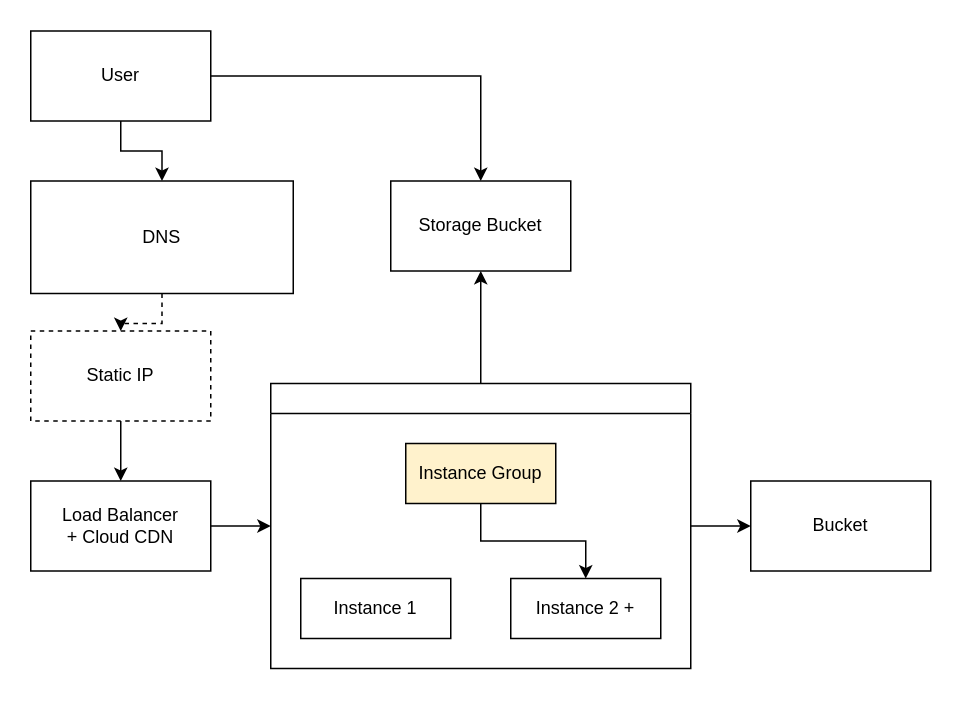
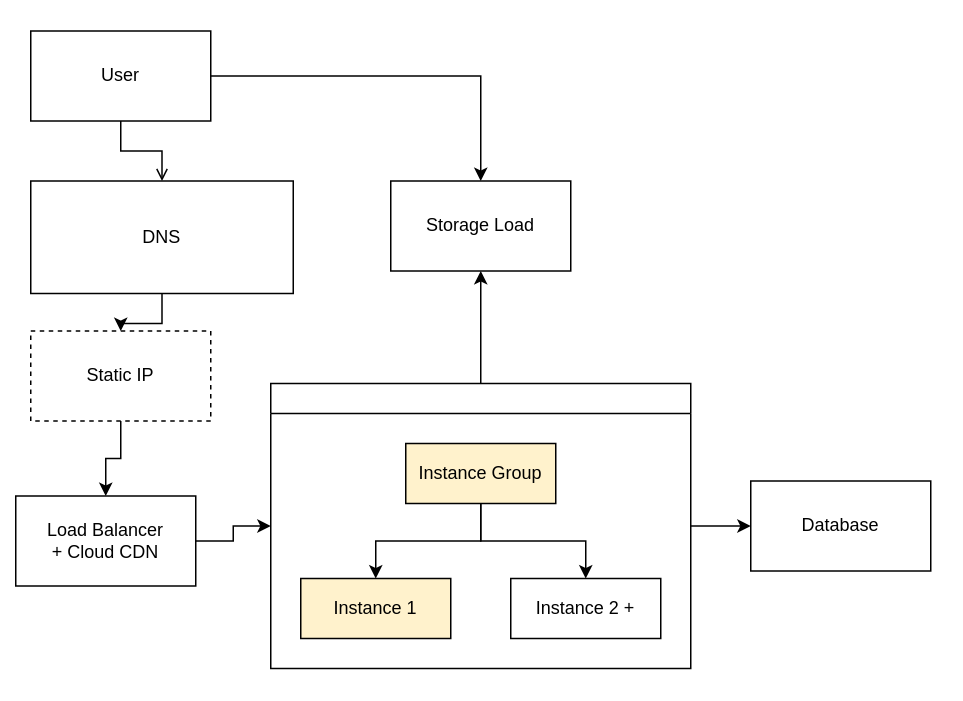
  <mxCell id="0" />
  <mxCell id="1" parent="0" />
  <mxCell id="2" value="" style="edgeStyle=orthogonalEdgeStyle;rounded=0;orthogonalLoop=1;jettySize=auto;html=1;" edge="1" parent="1" source="4" target="12"><mxGeometry relative="1" as="geometry" /></mxCell>
- <mxCell id="3" value="" style="edgeStyle=orthogonalEdgeStyle;rounded=0;orthogonalLoop=1;jettySize=auto;html=1;" edge="1" parent="1" source="4" target="6"><mxGeometry relative="1" as="geometry" /></mxCell>
+ <mxCell id="3" value="" style="edgeStyle=orthogonalEdgeStyle;rounded=0;orthogonalLoop=1;jettySize=auto;html=1;endArrow=open;" edge="1" parent="1" source="4" target="6"><mxGeometry relative="1" as="geometry" /></mxCell>
  <mxCell id="4" value="&lt;div&gt;User&lt;/div&gt;" style="rounded=0;whiteSpace=wrap;html=1;" vertex="1" parent="1"><mxGeometry x="20" y="20" width="120" height="60" as="geometry" /></mxCell>
- <mxCell id="5" value="" style="edgeStyle=orthogonalEdgeStyle;rounded=0;orthogonalLoop=1;jettySize=auto;html=1;dashed=1;" edge="1" parent="1" source="6" target="9"><mxGeometry relative="1" as="geometry" /></mxCell>
+ <mxCell id="5" value="" style="edgeStyle=orthogonalEdgeStyle;rounded=0;orthogonalLoop=1;jettySize=auto;html=1;" edge="1" parent="1" source="6" target="9"><mxGeometry relative="1" as="geometry" /></mxCell>
  <mxCell id="6" value="DNS" style="rounded=0;whiteSpace=wrap;html=1;" vertex="1" parent="1"><mxGeometry x="20" y="120" width="175" height="75" as="geometry" /></mxCell>
- <mxCell id="7" value="Bucket" style="rounded=0;whiteSpace=wrap;html=1;" vertex="1" parent="1"><mxGeometry x="500" y="320" width="120" height="60" as="geometry" /></mxCell>
+ <mxCell id="7" value="Database" style="rounded=0;whiteSpace=wrap;html=1;" vertex="1" parent="1"><mxGeometry x="500" y="320" width="120" height="60" as="geometry" /></mxCell>
  <mxCell id="8" value="" style="edgeStyle=orthogonalEdgeStyle;rounded=0;orthogonalLoop=1;jettySize=auto;html=1;" edge="1" parent="1" source="9" target="11"><mxGeometry relative="1" as="geometry" /></mxCell>
  <mxCell id="9" value="Static IP" style="rounded=0;whiteSpace=wrap;html=1;dashed=1;" vertex="1" parent="1"><mxGeometry x="20" y="220" width="120" height="60" as="geometry" /></mxCell>
  <mxCell id="10" style="edgeStyle=orthogonalEdgeStyle;rounded=0;orthogonalLoop=1;jettySize=auto;html=1;entryX=0;entryY=0.5;entryDx=0;entryDy=0;" edge="1" parent="1" source="11" target="15"><mxGeometry relative="1" as="geometry" /></mxCell>
- <mxCell id="11" value="&lt;div&gt;Load Balancer&lt;/div&gt;&lt;div&gt;+ Cloud CDN&lt;br&gt;&lt;/div&gt;" style="rounded=0;whiteSpace=wrap;html=1;" vertex="1" parent="1"><mxGeometry x="20" y="320" width="120" height="60" as="geometry" /></mxCell>
- <mxCell id="12" value="&lt;div&gt;Storage Bucket&lt;/div&gt;" style="rounded=0;whiteSpace=wrap;html=1;" vertex="1" parent="1"><mxGeometry x="260" y="120" width="120" height="60" as="geometry" /></mxCell>
+ <mxCell id="11" value="&lt;div&gt;Load Balancer&lt;/div&gt;&lt;div&gt;+ Cloud CDN&lt;br&gt;&lt;/div&gt;" style="rounded=0;whiteSpace=wrap;html=1;" vertex="1" parent="1"><mxGeometry x="10" y="330" width="120" height="60" as="geometry" /></mxCell>
+ <mxCell id="12" value="&lt;div&gt;Storage Load&lt;/div&gt;" style="rounded=0;whiteSpace=wrap;html=1;" vertex="1" parent="1"><mxGeometry x="260" y="120" width="120" height="60" as="geometry" /></mxCell>
  <mxCell id="13" value="" style="edgeStyle=orthogonalEdgeStyle;rounded=0;orthogonalLoop=1;jettySize=auto;html=1;" edge="1" parent="1" source="15" target="12"><mxGeometry relative="1" as="geometry" /></mxCell>
  <mxCell id="14" value="" style="edgeStyle=orthogonalEdgeStyle;rounded=0;orthogonalLoop=1;jettySize=auto;html=1;" edge="1" parent="1" source="15" target="7"><mxGeometry relative="1" as="geometry" /></mxCell>
  <mxCell id="15" value="" style="swimlane;html=1;startSize=20;horizontal=1;childLayout=treeLayout;horizontalTree=0;resizable=0;containerType=tree;" vertex="1" parent="1"><mxGeometry x="180" y="255" width="280" height="190" as="geometry" /></mxCell>
  <mxCell id="16" value="&lt;div&gt;Instance Group&lt;/div&gt;" style="whiteSpace=wrap;html=1;fillColor=#fff2cc;" vertex="1" parent="15"><mxGeometry x="90" y="40" width="100" height="40" as="geometry" /></mxCell>
- <mxCell id="17" value="Instance 1" style="whiteSpace=wrap;html=1;" vertex="1" parent="15"><mxGeometry x="20" y="130" width="100" height="40" as="geometry" /></mxCell>
+ <mxCell id="17" value="Instance 1" style="whiteSpace=wrap;html=1;fillColor=#fff2cc;" vertex="1" parent="15"><mxGeometry x="20" y="130" width="100" height="40" as="geometry" /></mxCell>
+ <mxCell id="18" value="" style="edgeStyle=elbowEdgeStyle;elbow=vertical;html=1;rounded=0;" edge="1" parent="15" source="16" target="17"><mxGeometry relative="1" as="geometry" /></mxCell>
  <mxCell id="19" value="Instance 2 +" style="whiteSpace=wrap;html=1;" vertex="1" parent="15"><mxGeometry x="160" y="130" width="100" height="40" as="geometry" /></mxCell>
  <mxCell id="20" value="" style="edgeStyle=elbowEdgeStyle;elbow=vertical;html=1;rounded=0;" edge="1" parent="15" source="16" target="19"><mxGeometry relative="1" as="geometry" /></mxCell>
